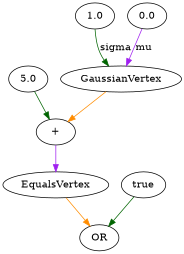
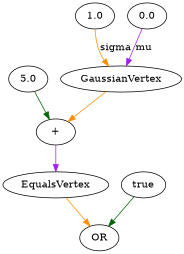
  digraph {
    edge [color=darkorange]
    n1 [label=5.0]
    n2 [label="+"]
    n3 [label=EqualsVertex]
    n4 [label=OR]
    n5 [label=1.0]
    n6 [label=GaussianVertex]
    n7 [label=0.0]
    n8 [label=true]
    n1 -> n2 [color=darkgreen]
    n2 -> n3 [color=purple]
    n3 -> n4
-   n5 -> n6 [color=darkgreen label=sigma]
+   n5 -> n6 [label=sigma]
    n6 -> n2
    n7 -> n6 [color=purple label=mu]
    n8 -> n4 [color=darkgreen]
  }
